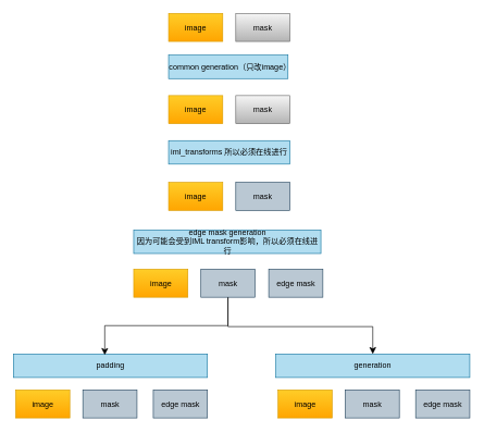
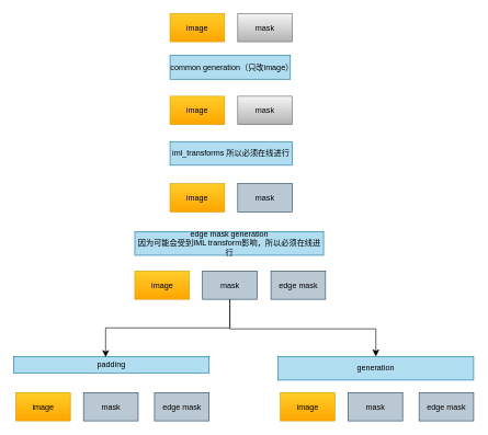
  <mxCell id="0" />
  <mxCell id="1" parent="0" />
  <mxCell id="2" value="image" style="rounded=0;whiteSpace=wrap;html=1;fillColor=#ffcd28;gradientColor=#ffa500;strokeColor=#d79b00;" vertex="1" parent="1"><mxGeometry x="258" y="20" width="83" height="43" as="geometry" /></mxCell>
  <mxCell id="3" value="mask" style="rounded=0;whiteSpace=wrap;html=1;fillColor=#f5f5f5;strokeColor=#666666;gradientColor=#b3b3b3;" vertex="1" parent="1"><mxGeometry x="361" y="20" width="83" height="43" as="geometry" /></mxCell>
- <mxCell id="4" value="padding" style="rounded=0;whiteSpace=wrap;html=1;fillColor=#b1ddf0;strokeColor=#10739e;" vertex="1" parent="1"><mxGeometry x="20" y="542" width="297.5" height="36" as="geometry" /></mxCell>
+ <mxCell id="4" value="padding" style="rounded=0;whiteSpace=wrap;html=1;fillColor=#b1ddf0;strokeColor=#10739e;" vertex="1" parent="1"><mxGeometry x="20" y="542" width="297.5" height="25" as="geometry" /></mxCell>
  <mxCell id="5" value="image" style="rounded=0;whiteSpace=wrap;html=1;fillColor=#ffcd28;gradientColor=#ffa500;strokeColor=#d79b00;" vertex="1" parent="1"><mxGeometry x="23.5" y="597" width="83" height="43" as="geometry" /></mxCell>
  <mxCell id="6" value="mask" style="rounded=0;whiteSpace=wrap;html=1;fillColor=#bac8d3;strokeColor=#23445d;" vertex="1" parent="1"><mxGeometry x="126.5" y="597" width="83" height="43" as="geometry" /></mxCell>
  <mxCell id="7" value="edge mask" style="rounded=0;whiteSpace=wrap;html=1;fillColor=#bac8d3;strokeColor=#23445d;" vertex="1" parent="1"><mxGeometry x="234.5" y="597" width="83" height="43" as="geometry" /></mxCell>
  <mxCell id="8" value="common generation（只改image）" style="rounded=0;whiteSpace=wrap;html=1;fillColor=#b1ddf0;strokeColor=#10739e;" vertex="1" parent="1"><mxGeometry x="258" y="84" width="183" height="36" as="geometry" /></mxCell>
  <mxCell id="9" value="image" style="rounded=0;whiteSpace=wrap;html=1;fillColor=#ffcd28;gradientColor=#ffa500;strokeColor=#d79b00;" vertex="1" parent="1"><mxGeometry x="258" y="146" width="83" height="43" as="geometry" /></mxCell>
  <mxCell id="10" value="mask" style="rounded=0;whiteSpace=wrap;html=1;fillColor=#f5f5f5;strokeColor=#666666;gradientColor=#b3b3b3;" vertex="1" parent="1"><mxGeometry x="361" y="146" width="83" height="43" as="geometry" /></mxCell>
  <mxCell id="11" value="iml_transforms 所以必须在线进行" style="rounded=0;whiteSpace=wrap;html=1;fillColor=#b1ddf0;strokeColor=#10739e;" vertex="1" parent="1"><mxGeometry x="258" y="215" width="186" height="36" as="geometry" /></mxCell>
  <mxCell id="12" value="image" style="rounded=0;whiteSpace=wrap;html=1;fillColor=#ffcd28;gradientColor=#ffa500;strokeColor=#d79b00;" vertex="1" parent="1"><mxGeometry x="258" y="279" width="83" height="43" as="geometry" /></mxCell>
  <mxCell id="13" value="mask" style="rounded=0;whiteSpace=wrap;html=1;fillColor=#bac8d3;strokeColor=#23445d;" vertex="1" parent="1"><mxGeometry x="361" y="279" width="83" height="43" as="geometry" /></mxCell>
  <mxCell id="14" value="edge mask generation&lt;div&gt;因为可能会受到IML transform影响，所以必须在线进行&lt;/div&gt;" style="rounded=0;whiteSpace=wrap;html=1;fillColor=#b1ddf0;strokeColor=#10739e;" vertex="1" parent="1"><mxGeometry x="204.5" y="352" width="287" height="36" as="geometry" /></mxCell>
  <mxCell id="15" value="image" style="rounded=0;whiteSpace=wrap;html=1;fillColor=#ffcd28;gradientColor=#ffa500;strokeColor=#d79b00;" vertex="1" parent="1"><mxGeometry x="204.5" y="412" width="83" height="43" as="geometry" /></mxCell>
  <mxCell id="16" style="edgeStyle=orthogonalEdgeStyle;rounded=0;orthogonalLoop=1;jettySize=auto;html=1;entryX=0.5;entryY=0;entryDx=0;entryDy=0;fontSize=12;startSize=8;endSize=8;" edge="1" parent="1" source="17" target="19"><mxGeometry relative="1" as="geometry"><Array as="points"><mxPoint x="349" y="500" /><mxPoint x="571" y="500" /></Array></mxGeometry></mxCell>
  <mxCell id="17" value="mask" style="rounded=0;whiteSpace=wrap;html=1;fillColor=#bac8d3;strokeColor=#23445d;" vertex="1" parent="1"><mxGeometry x="307.5" y="412" width="83" height="43" as="geometry" /></mxCell>
  <mxCell id="18" value="edge mask" style="rounded=0;whiteSpace=wrap;html=1;fillColor=#bac8d3;strokeColor=#23445d;" vertex="1" parent="1"><mxGeometry x="411.5" y="412" width="83" height="43" as="geometry" /></mxCell>
  <mxCell id="19" value="generation" style="rounded=0;whiteSpace=wrap;html=1;fillColor=#b1ddf0;strokeColor=#10739e;" vertex="1" parent="1"><mxGeometry x="422.25" y="542" width="297.5" height="36" as="geometry" /></mxCell>
  <mxCell id="20" value="image" style="rounded=0;whiteSpace=wrap;html=1;fillColor=#ffcd28;gradientColor=#ffa500;strokeColor=#d79b00;" vertex="1" parent="1"><mxGeometry x="425.75" y="597" width="83" height="43" as="geometry" /></mxCell>
  <mxCell id="21" value="mask" style="rounded=0;whiteSpace=wrap;html=1;fillColor=#bac8d3;strokeColor=#23445d;" vertex="1" parent="1"><mxGeometry x="528.75" y="597" width="83" height="43" as="geometry" /></mxCell>
  <mxCell id="22" value="edge mask" style="rounded=0;whiteSpace=wrap;html=1;fillColor=#bac8d3;strokeColor=#23445d;" vertex="1" parent="1"><mxGeometry x="636.75" y="597" width="83" height="43" as="geometry" /></mxCell>
  <mxCell id="23" style="edgeStyle=orthogonalEdgeStyle;rounded=0;orthogonalLoop=1;jettySize=auto;html=1;entryX=0.471;entryY=0.04;entryDx=0;entryDy=0;entryPerimeter=0;fontSize=12;startSize=8;endSize=8;" edge="1" parent="1" source="17" target="4"><mxGeometry relative="1" as="geometry" /></mxCell>
